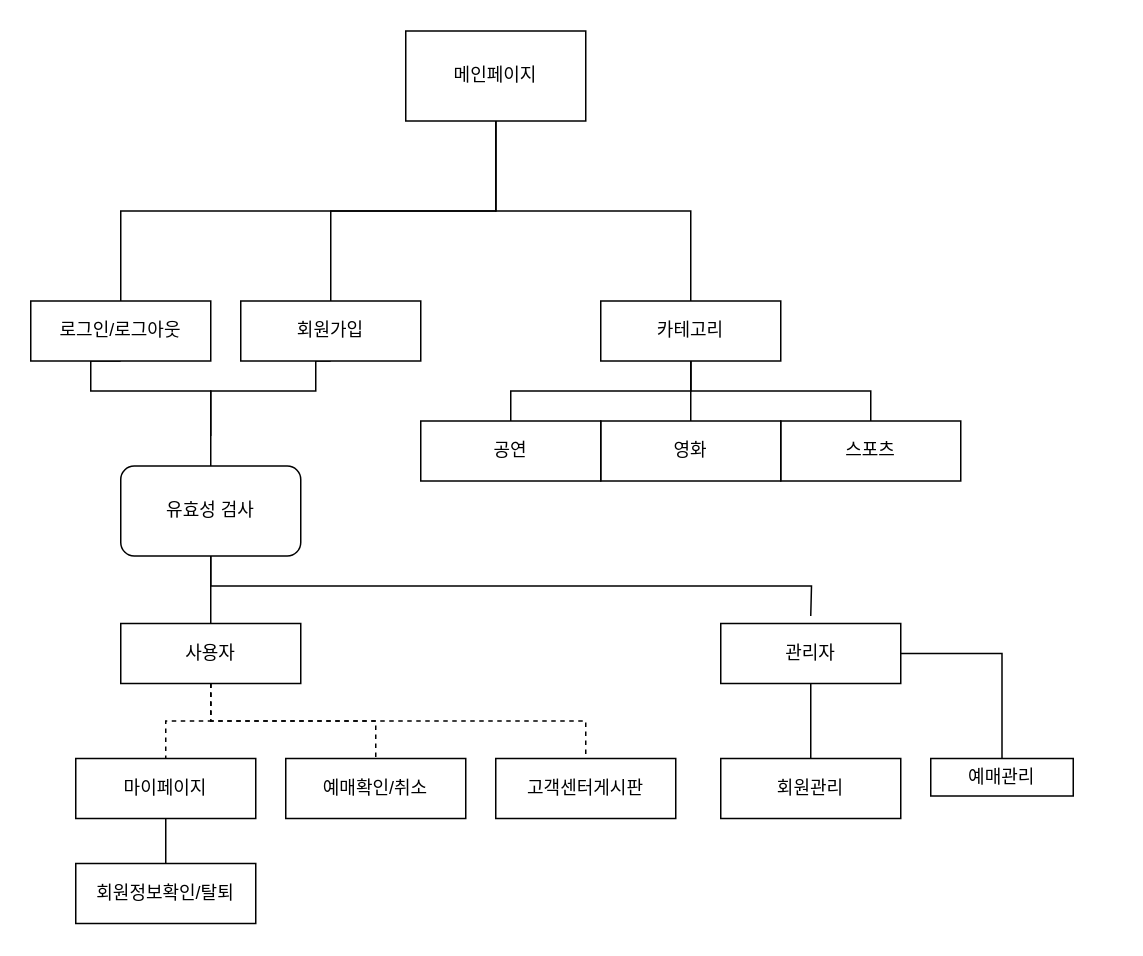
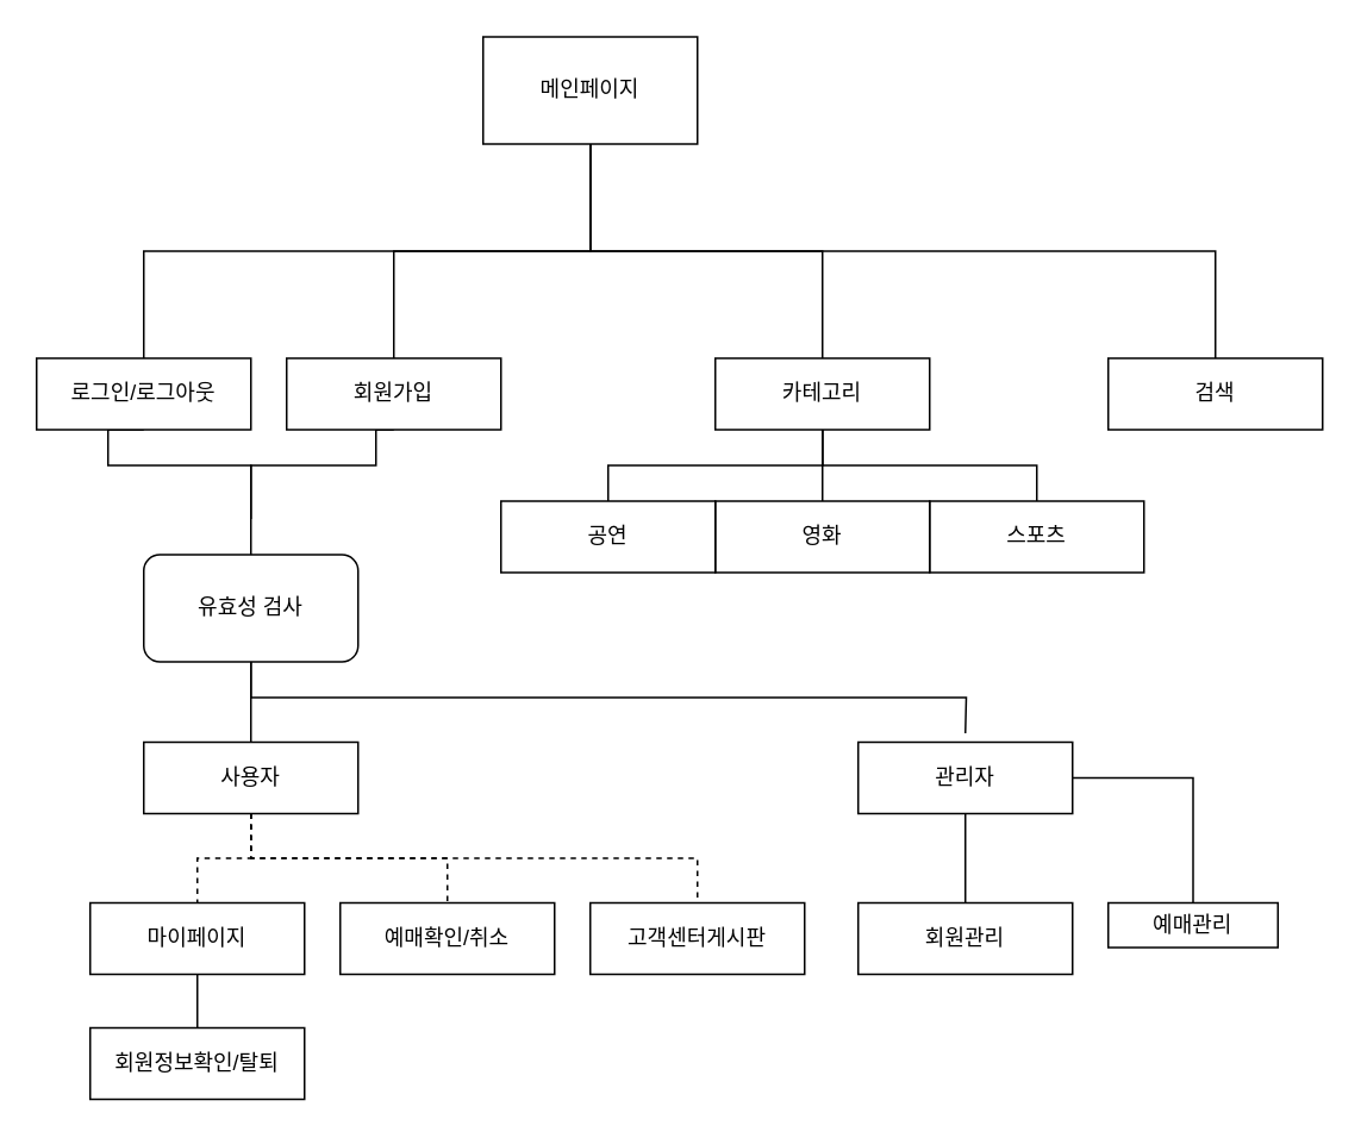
  <mxCell id="0" />
  <mxCell id="1" parent="0" />
  <mxCell id="2" style="edgeStyle=orthogonalEdgeStyle;rounded=0;orthogonalLoop=1;jettySize=auto;html=1;exitX=0.5;exitY=1;exitDx=0;exitDy=0;entryX=0.5;entryY=0;entryDx=0;entryDy=0;endArrow=none;endFill=0;" edge="1" parent="1" source="6" target="8"><mxGeometry relative="1" as="geometry" /></mxCell>
  <mxCell id="3" style="edgeStyle=orthogonalEdgeStyle;rounded=0;orthogonalLoop=1;jettySize=auto;html=1;exitX=0.5;exitY=1;exitDx=0;exitDy=0;entryX=0.5;entryY=0;entryDx=0;entryDy=0;endArrow=none;endFill=0;" edge="1" parent="1" source="6" target="10"><mxGeometry relative="1" as="geometry" /></mxCell>
  <mxCell id="4" style="edgeStyle=orthogonalEdgeStyle;rounded=0;orthogonalLoop=1;jettySize=auto;html=1;exitX=0.5;exitY=1;exitDx=0;exitDy=0;endArrow=none;endFill=0;" edge="1" parent="1" source="6" target="21"><mxGeometry relative="1" as="geometry" /></mxCell>
+ <mxCell id="5" style="edgeStyle=orthogonalEdgeStyle;rounded=0;orthogonalLoop=1;jettySize=auto;html=1;exitX=0.5;exitY=1;exitDx=0;exitDy=0;entryX=0.5;entryY=0;entryDx=0;entryDy=0;endArrow=none;endFill=0;" edge="1" parent="1" source="6" target="35"><mxGeometry relative="1" as="geometry" /></mxCell>
  <mxCell id="6" value="메인페이지" style="rounded=0;whiteSpace=wrap;html=1;" vertex="1" parent="1"><mxGeometry x="270" y="20" width="120" height="60" as="geometry" /></mxCell>
  <mxCell id="7" style="edgeStyle=orthogonalEdgeStyle;rounded=0;orthogonalLoop=1;jettySize=auto;html=1;exitX=0.5;exitY=1;exitDx=0;exitDy=0;endArrow=none;endFill=0;" edge="1" parent="1" source="8"><mxGeometry relative="1" as="geometry"><mxPoint x="140" y="290" as="targetPoint" /><Array as="points"><mxPoint x="60" y="260" /><mxPoint x="140" y="260" /></Array></mxGeometry></mxCell>
  <mxCell id="8" value="로그인/로그아웃" style="rounded=0;whiteSpace=wrap;html=1;" vertex="1" parent="1"><mxGeometry x="20" y="200" width="120" height="40" as="geometry" /></mxCell>
  <mxCell id="9" style="edgeStyle=orthogonalEdgeStyle;rounded=0;orthogonalLoop=1;jettySize=auto;html=1;exitX=0.5;exitY=1;exitDx=0;exitDy=0;endArrow=none;endFill=0;" edge="1" parent="1" source="10" target="13"><mxGeometry relative="1" as="geometry"><Array as="points"><mxPoint x="210" y="260" /><mxPoint x="140" y="260" /></Array></mxGeometry></mxCell>
  <mxCell id="10" value="회원가입" style="rounded=0;whiteSpace=wrap;html=1;" vertex="1" parent="1"><mxGeometry x="160" y="200" width="120" height="40" as="geometry" /></mxCell>
  <mxCell id="11" style="edgeStyle=orthogonalEdgeStyle;rounded=0;orthogonalLoop=1;jettySize=auto;html=1;exitX=0.5;exitY=1;exitDx=0;exitDy=0;endArrow=none;endFill=0;" edge="1" parent="1" source="13" target="17"><mxGeometry relative="1" as="geometry" /></mxCell>
  <mxCell id="12" style="edgeStyle=orthogonalEdgeStyle;rounded=0;orthogonalLoop=1;jettySize=auto;html=1;exitX=0.5;exitY=1;exitDx=0;exitDy=0;endArrow=none;endFill=0;" edge="1" parent="1" source="13"><mxGeometry relative="1" as="geometry"><mxPoint x="540" y="410" as="targetPoint" /></mxGeometry></mxCell>
  <mxCell id="13" value="유효성 검사" style="whiteSpace=wrap;html=1;rounded=1;" vertex="1" parent="1"><mxGeometry x="80" y="310" width="120" height="60" as="geometry" /></mxCell>
  <mxCell id="14" style="edgeStyle=orthogonalEdgeStyle;rounded=0;orthogonalLoop=1;jettySize=auto;html=1;exitX=0.5;exitY=1;exitDx=0;exitDy=0;endArrow=none;endFill=0;dashed=1;" edge="1" parent="1" source="17" target="22"><mxGeometry relative="1" as="geometry" /></mxCell>
  <mxCell id="15" style="edgeStyle=orthogonalEdgeStyle;rounded=0;orthogonalLoop=1;jettySize=auto;html=1;exitX=0.5;exitY=1;exitDx=0;exitDy=0;entryX=0.5;entryY=0;entryDx=0;entryDy=0;endArrow=none;endFill=0;dashed=1;" edge="1" parent="1" source="17" target="25"><mxGeometry relative="1" as="geometry" /></mxCell>
  <mxCell id="16" style="edgeStyle=orthogonalEdgeStyle;rounded=0;orthogonalLoop=1;jettySize=auto;html=1;exitX=0.5;exitY=1;exitDx=0;exitDy=0;entryX=0.5;entryY=0;entryDx=0;entryDy=0;endArrow=none;endFill=0;dashed=1;" edge="1" parent="1" source="17" target="23"><mxGeometry relative="1" as="geometry" /></mxCell>
  <mxCell id="17" value="사용자" style="rounded=0;whiteSpace=wrap;html=1;" vertex="1" parent="1"><mxGeometry x="80" y="415" width="120" height="40" as="geometry" /></mxCell>
  <mxCell id="18" style="edgeStyle=orthogonalEdgeStyle;rounded=0;orthogonalLoop=1;jettySize=auto;html=1;exitX=0.5;exitY=1;exitDx=0;exitDy=0;entryX=0.5;entryY=0;entryDx=0;entryDy=0;endArrow=none;endFill=0;" edge="1" parent="1" source="21" target="32"><mxGeometry relative="1" as="geometry" /></mxCell>
  <mxCell id="19" style="edgeStyle=orthogonalEdgeStyle;rounded=0;orthogonalLoop=1;jettySize=auto;html=1;exitX=0.5;exitY=1;exitDx=0;exitDy=0;entryX=0.5;entryY=0;entryDx=0;entryDy=0;endArrow=none;endFill=0;" edge="1" parent="1" source="21" target="31"><mxGeometry relative="1" as="geometry" /></mxCell>
  <mxCell id="20" style="edgeStyle=orthogonalEdgeStyle;rounded=0;orthogonalLoop=1;jettySize=auto;html=1;exitX=0.5;exitY=1;exitDx=0;exitDy=0;endArrow=none;endFill=0;" edge="1" parent="1" source="21" target="30"><mxGeometry relative="1" as="geometry" /></mxCell>
  <mxCell id="21" value="카테고리" style="rounded=0;whiteSpace=wrap;html=1;" vertex="1" parent="1"><mxGeometry x="400" y="200" width="120" height="40" as="geometry" /></mxCell>
  <mxCell id="22" value="예매확인/취소" style="rounded=0;whiteSpace=wrap;html=1;" vertex="1" parent="1"><mxGeometry x="190" y="505" width="120" height="40" as="geometry" /></mxCell>
  <mxCell id="23" value="고객센터게시판" style="rounded=0;whiteSpace=wrap;html=1;" vertex="1" parent="1"><mxGeometry x="330" y="505" width="120" height="40" as="geometry" /></mxCell>
  <mxCell id="24" style="edgeStyle=orthogonalEdgeStyle;rounded=0;orthogonalLoop=1;jettySize=auto;html=1;exitX=0.5;exitY=1;exitDx=0;exitDy=0;entryX=0.5;entryY=0;entryDx=0;entryDy=0;endArrow=none;endFill=0;" edge="1" parent="1" source="25" target="26"><mxGeometry relative="1" as="geometry" /></mxCell>
  <mxCell id="25" value="마이페이지" style="rounded=0;whiteSpace=wrap;html=1;" vertex="1" parent="1"><mxGeometry x="50" y="505" width="120" height="40" as="geometry" /></mxCell>
  <mxCell id="26" value="회원정보확인/탈퇴" style="rounded=0;whiteSpace=wrap;html=1;" vertex="1" parent="1"><mxGeometry x="50" y="575" width="120" height="40" as="geometry" /></mxCell>
  <mxCell id="27" style="edgeStyle=orthogonalEdgeStyle;rounded=0;orthogonalLoop=1;jettySize=auto;html=1;endArrow=none;endFill=0;" edge="1" parent="1" source="29" target="34"><mxGeometry relative="1" as="geometry" /></mxCell>
  <mxCell id="28" style="edgeStyle=orthogonalEdgeStyle;rounded=0;orthogonalLoop=1;jettySize=auto;html=1;exitX=0.5;exitY=1;exitDx=0;exitDy=0;entryX=0.5;entryY=0;entryDx=0;entryDy=0;endArrow=none;endFill=0;" edge="1" parent="1" source="29" target="33"><mxGeometry relative="1" as="geometry" /></mxCell>
  <mxCell id="29" value="관리자" style="rounded=0;whiteSpace=wrap;html=1;" vertex="1" parent="1"><mxGeometry x="480" y="415" width="120" height="40" as="geometry" /></mxCell>
  <mxCell id="30" value="스포츠" style="rounded=0;whiteSpace=wrap;html=1;" vertex="1" parent="1"><mxGeometry x="520" y="280" width="120" height="40" as="geometry" /></mxCell>
  <mxCell id="31" value="영화" style="rounded=0;whiteSpace=wrap;html=1;" vertex="1" parent="1"><mxGeometry x="400" y="280" width="120" height="40" as="geometry" /></mxCell>
  <mxCell id="32" value="공연" style="rounded=0;whiteSpace=wrap;html=1;" vertex="1" parent="1"><mxGeometry x="280" y="280" width="120" height="40" as="geometry" /></mxCell>
  <mxCell id="33" value="회원관리" style="rounded=0;whiteSpace=wrap;html=1;" vertex="1" parent="1"><mxGeometry x="480" y="505" width="120" height="40" as="geometry" /></mxCell>
  <mxCell id="34" value="예매관리" style="rounded=0;whiteSpace=wrap;html=1;" vertex="1" parent="1"><mxGeometry x="620" y="505" width="95" height="25" as="geometry" /></mxCell>
+ <mxCell id="35" value="검색" style="rounded=0;whiteSpace=wrap;html=1;" vertex="1" parent="1"><mxGeometry x="620" y="200" width="120" height="40" as="geometry" /></mxCell>
